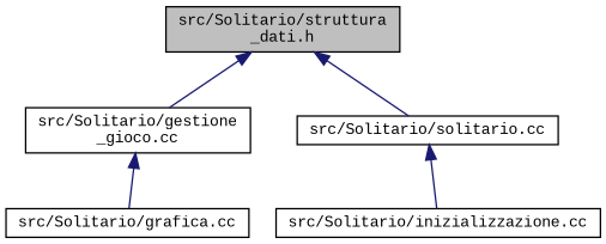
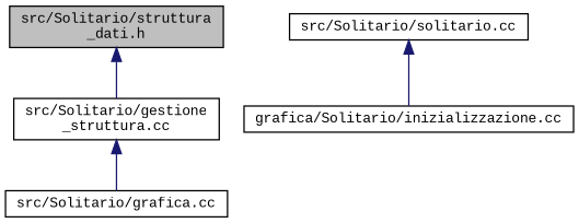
  digraph {
    fontname="Liberation Mono"
    node [color=black fillcolor=white fontname="Liberation Mono" fontsize=10 shape=record style=filled]
    edge [color=midnightblue dir=back fontname="Liberation Mono" fontsize=10 labelfontname=Helvetica labelfontsize=10 style=solid]
    n1 [fillcolor=grey75 fontcolor=black height=0.2 label="src/Solitario/struttura\l_dati.h" width=0.4]
-   n2 [height=0.2 label="src/Solitario/gestione\l_gioco.cc" width=0.4]
+   n2 [height=0.2 label="src/Solitario/gestione\l_struttura.cc" width=0.4]
    n3 [height=0.2 label="src/Solitario/solitario.cc" width=0.4]
    n4 [height=0.2 label="src/Solitario/grafica.cc" width=0.4]
-   n5 [height=0.2 label="src/Solitario/inizializzazione.cc" width=0.4]
+   n5 [height=0.2 label="grafica/Solitario/inizializzazione.cc" width=0.4]
    n1 -> n2
-   n1 -> n3
    n2 -> n4
    n3 -> n5
  }
